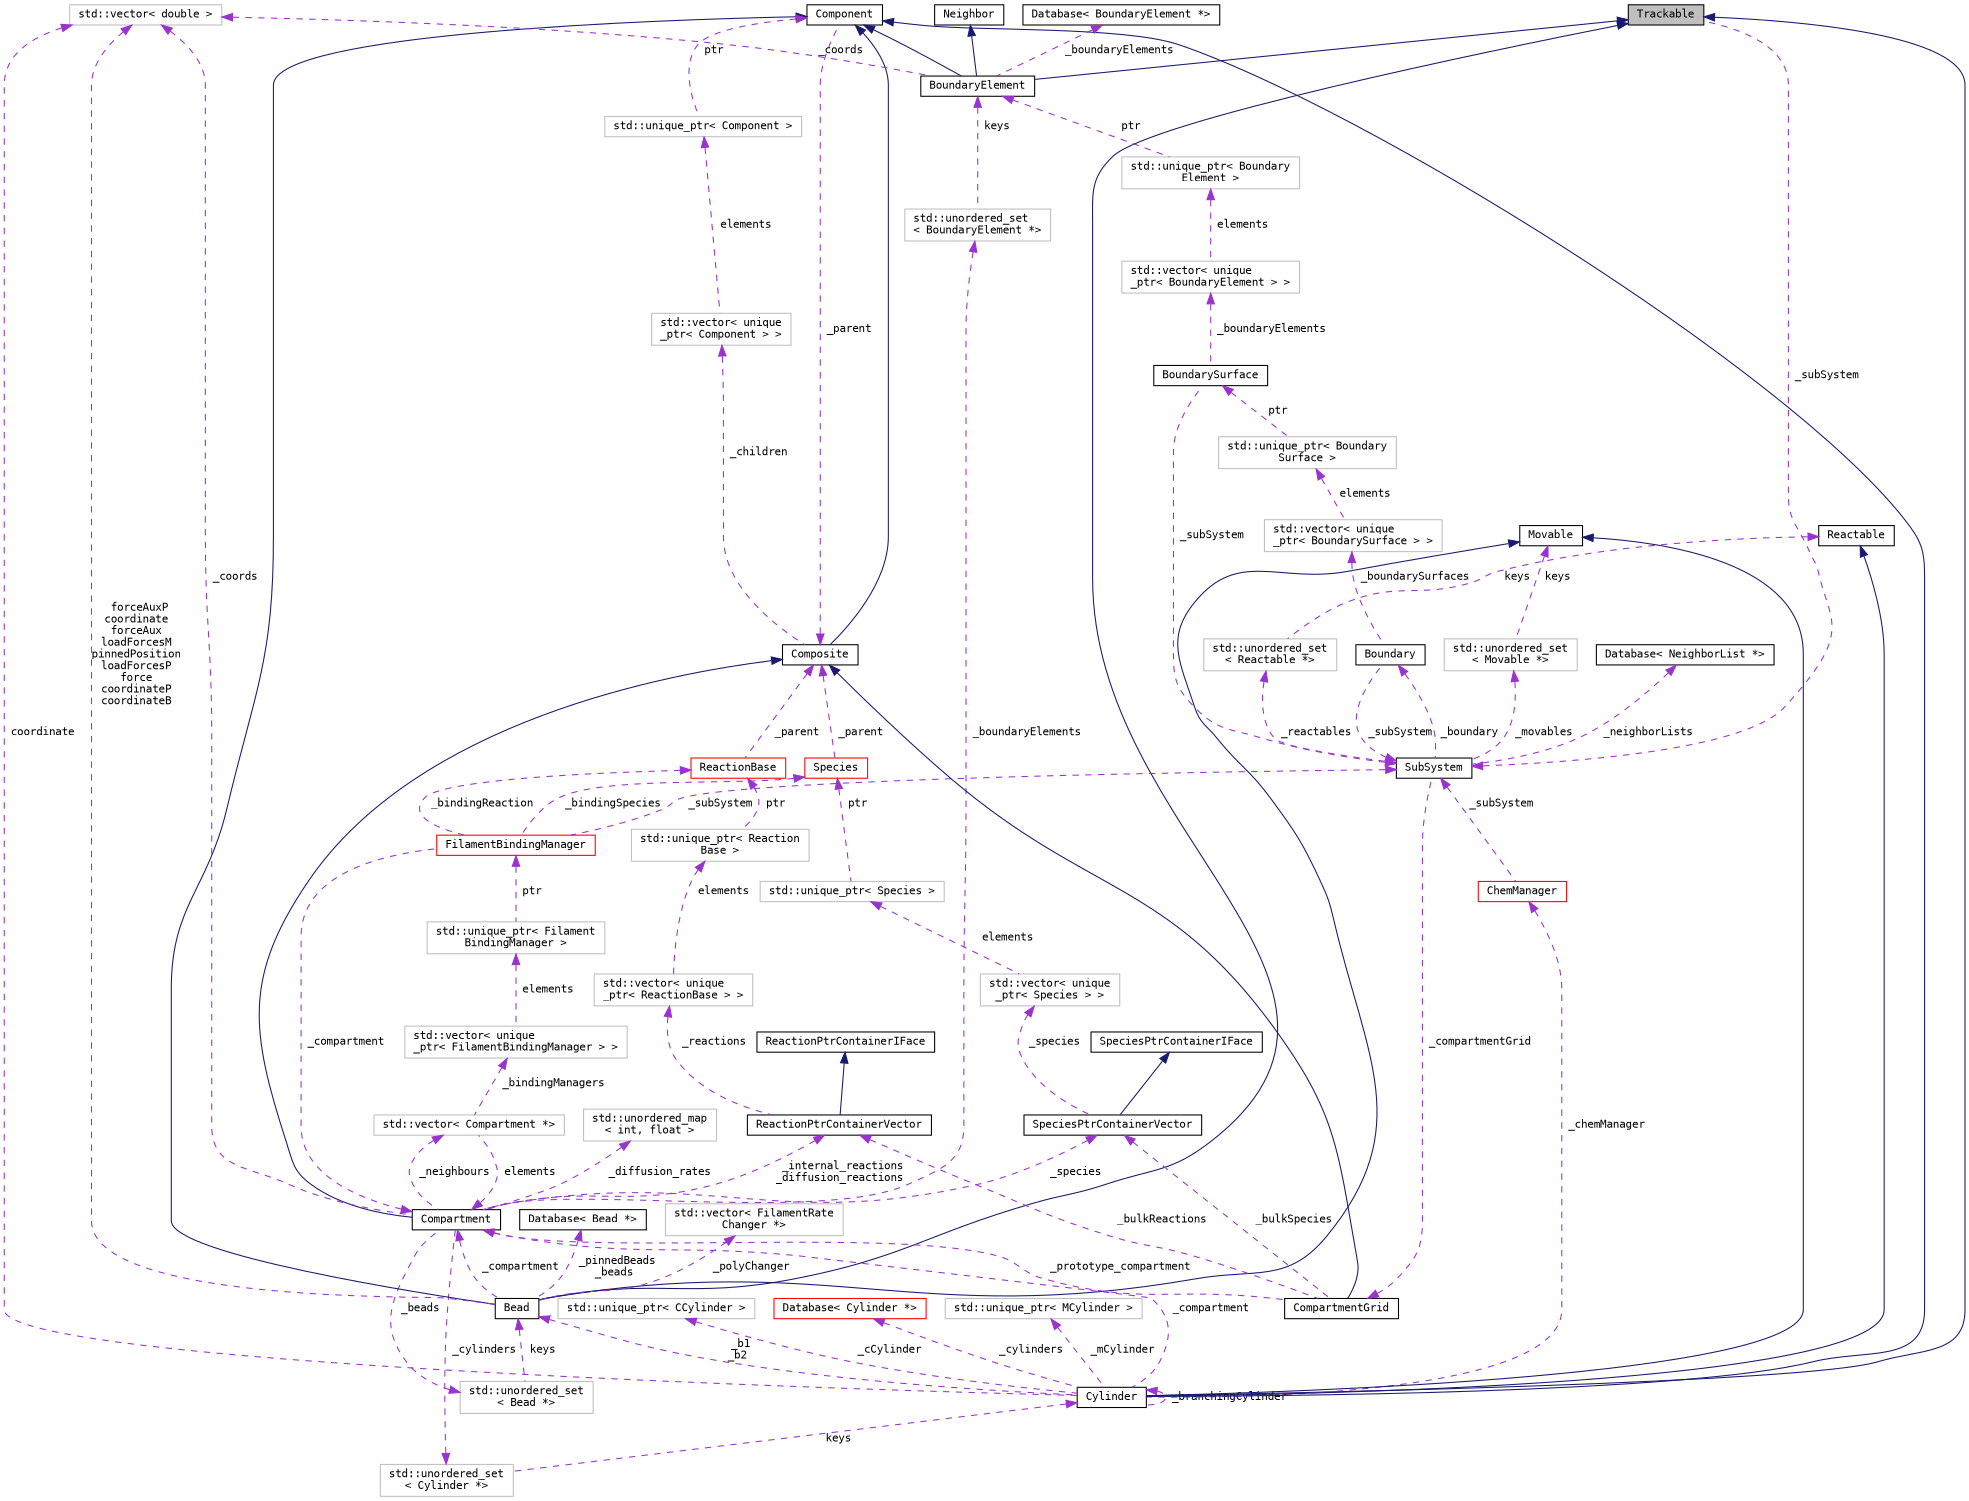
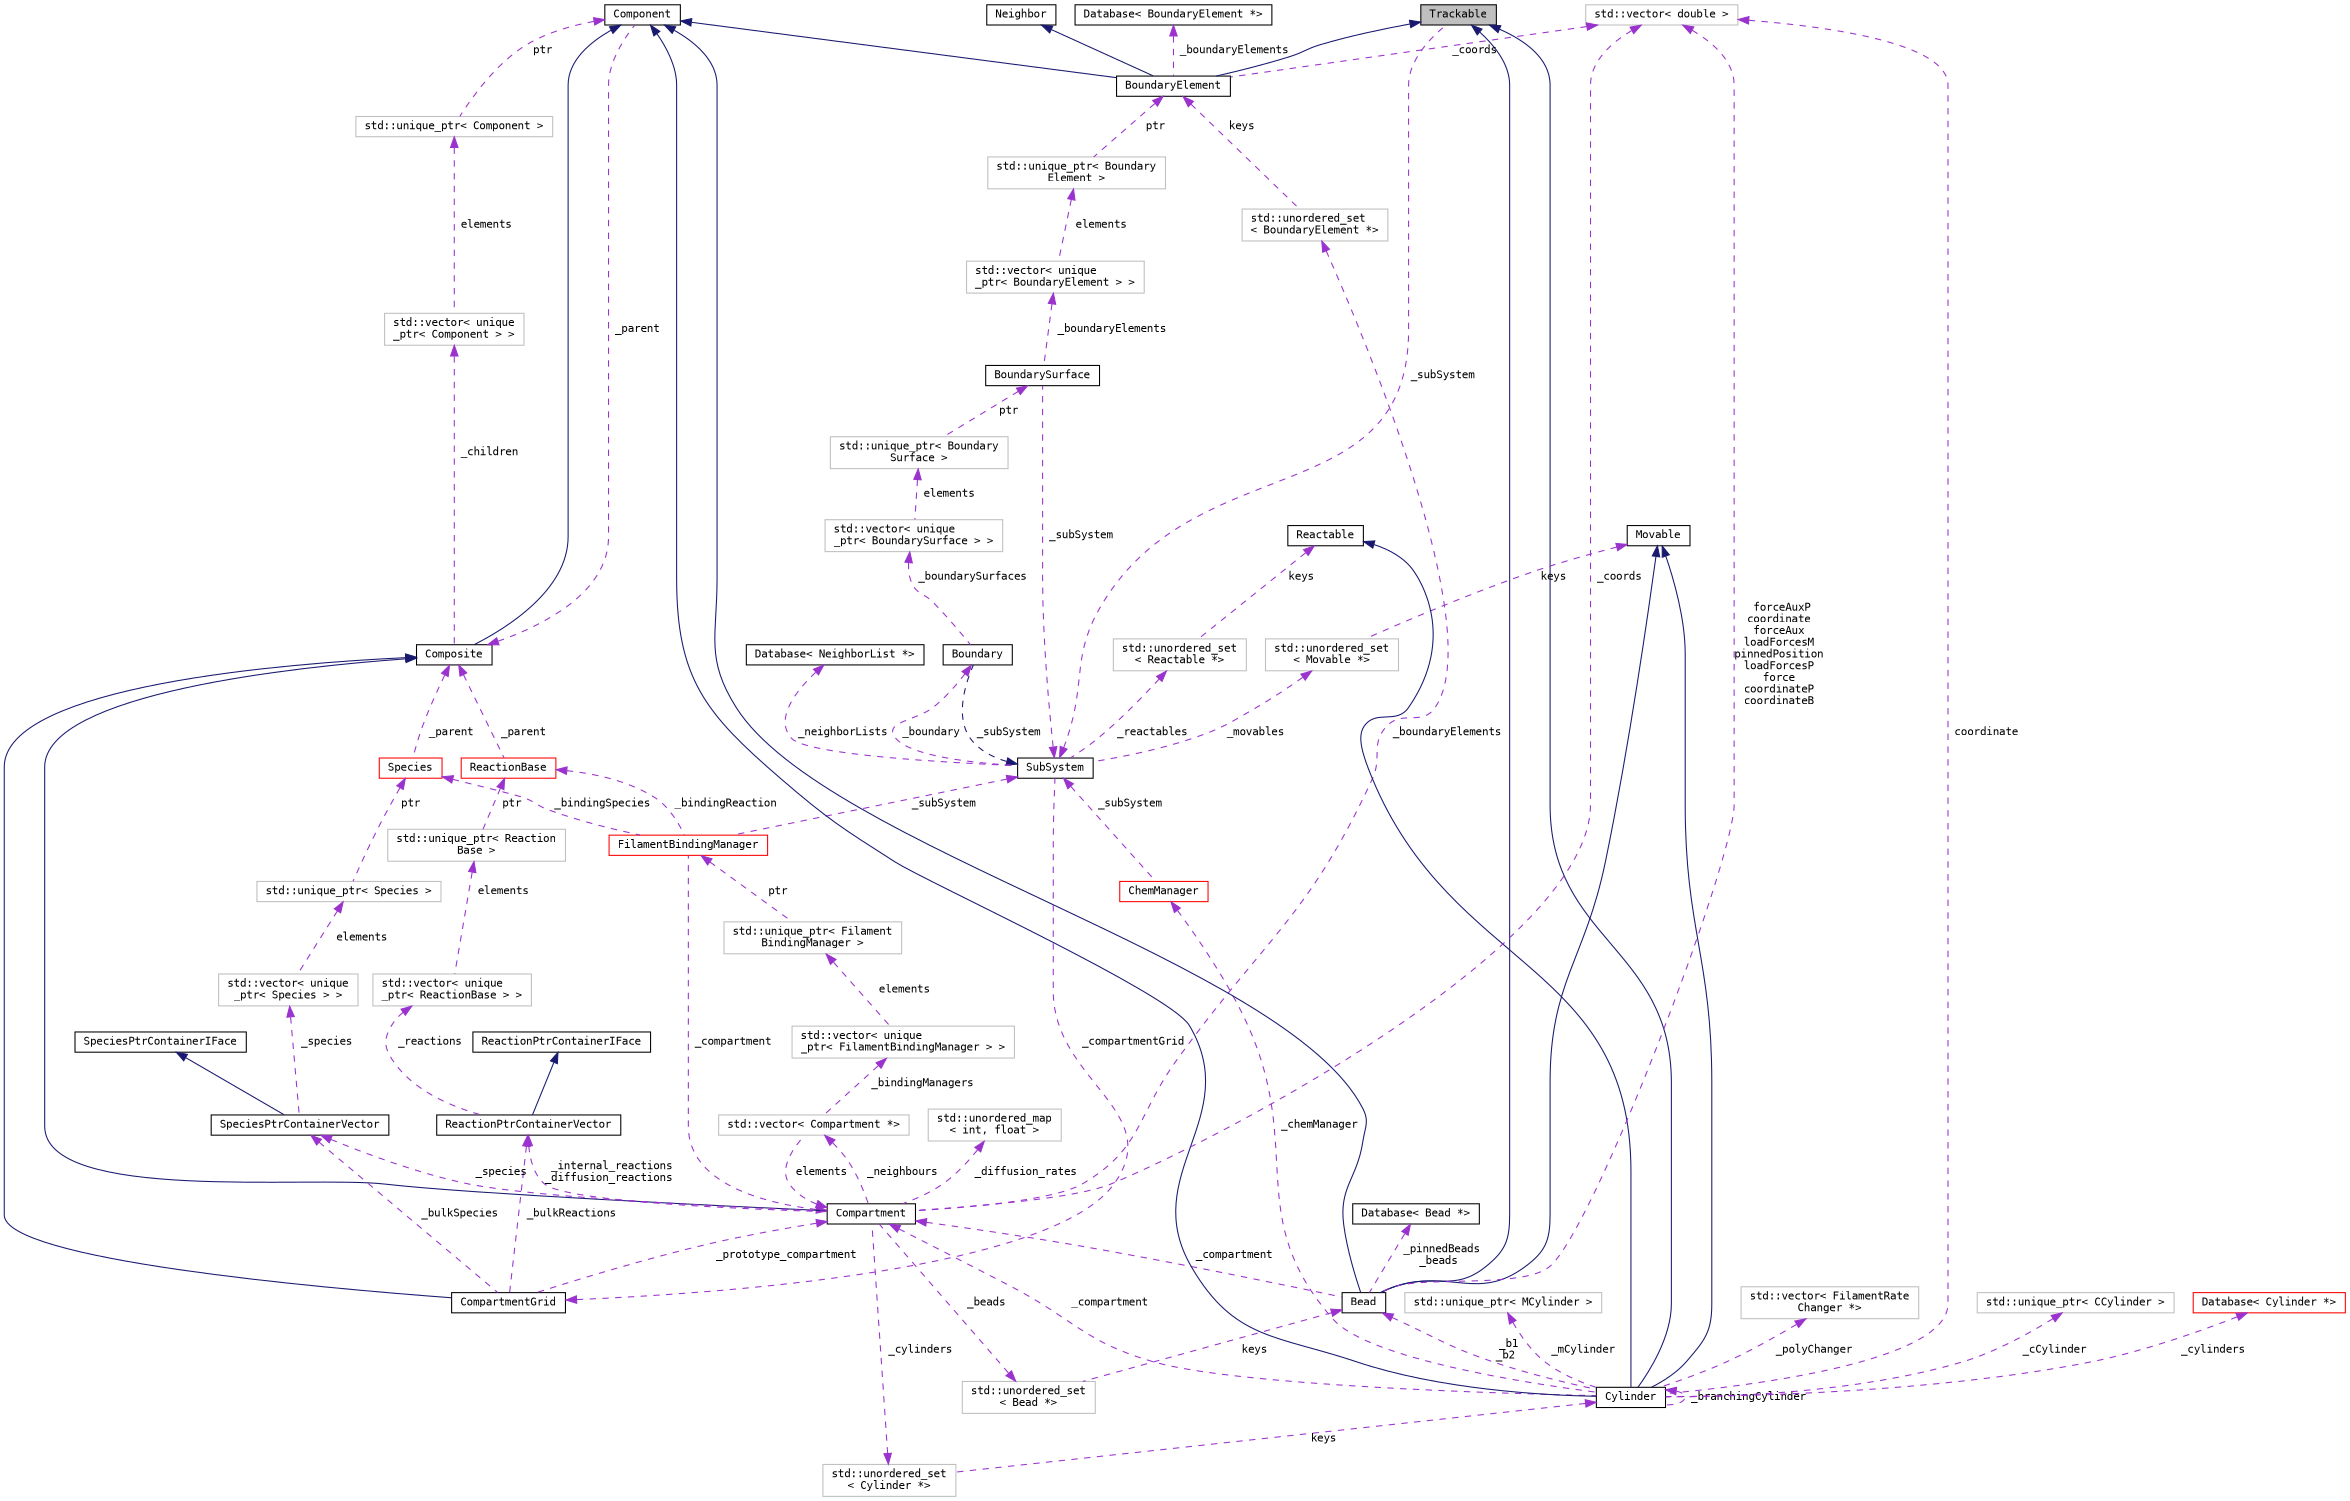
  digraph {
    fontname="DejaVu Sans Mono"
    node [color=grey75 fillcolor=white fontname="DejaVu Sans Mono" fontsize=10 shape=record style=filled]
    edge [color=darkorchid3 dir=back fontname="DejaVu Sans Mono" fontsize=10 labelfontname=Helvetica labelfontsize=10 style=dashed]
    n1 [color=black fillcolor=grey75 fontcolor=black height=0.2 label=Trackable width=0.4]
    n2 [color=black height=0.2 label=BoundaryElement width=0.4]
    n3 [color=black height=0.2 label=Bead width=0.4]
    n4 [color=black height=0.2 label=Cylinder width=0.4]
    n5 [height=0.2 label="std::unique_ptr\< Boundary\lElement \>" width=0.4]
    n6 [height=0.2 label="std::unordered_set\l\< BoundaryElement *\>" width=0.4]
    n7 [height=0.2 label="std::unordered_set\l\< Bead *\>" width=0.4]
    n8 [height=0.2 label="std::unordered_set\l\< Cylinder *\>" width=0.4]
    n9 [color=black height=0.2 label=SubSystem width=0.4]
    n10 [color=black height=0.2 label=Boundary width=0.4]
    n11 [color=black height=0.2 label=BoundarySurface width=0.4]
    n12 [color=red height=0.2 label=ChemManager width=0.4]
    n13 [color=red height=0.2 label=FilamentBindingManager width=0.4]
    n14 [height=0.2 label="std::unique_ptr\< Boundary\lSurface \>" width=0.4]
    n15 [height=0.2 label="std::unique_ptr\< Filament\lBindingManager \>" width=0.4]
    n16 [height=0.2 label="std::unordered_set\l\< Movable *\>" width=0.4]
    n17 [color=black height=0.2 label=Movable width=0.4]
    n18 [height=0.2 label="std::unordered_set\l\< Reactable *\>" width=0.4]
    n19 [color=black height=0.2 label=Reactable width=0.4]
    n20 [height=0.2 label="std::vector\< unique\l_ptr\< BoundarySurface \> \>" width=0.4]
    n21 [height=0.2 label="std::vector\< unique\l_ptr\< BoundaryElement \> \>" width=0.4]
    n22 [color=black height=0.2 label=Compartment width=0.4]
    n23 [color=black height=0.2 label=Component width=0.4]
    n24 [color=black height=0.2 label=Composite width=0.4]
    n25 [height=0.2 label="std::unique_ptr\< Component \>" width=0.4]
    n26 [color=black height=0.2 label=CompartmentGrid width=0.4]
    n27 [color=red height=0.2 label=ReactionBase width=0.4]
    n28 [color=red height=0.2 label=Species width=0.4]
    n29 [height=0.2 label="std::vector\< unique\l_ptr\< Component \> \>" width=0.4]
    n30 [height=0.2 label="std::vector\< Compartment *\>" width=0.4]
    n31 [height=0.2 label="std::unique_ptr\< Reaction\lBase \>" width=0.4]
    n32 [height=0.2 label="std::unique_ptr\< Species \>" width=0.4]
    n33 [color=black height=0.2 label=Neighbor width=0.4]
    n34 [color=black height=0.2 label="Database\< BoundaryElement *\>" width=0.4]
    n35 [height=0.2 label="std::vector\< double \>" width=0.4]
    n36 [color=black height=0.2 label="Database\< Bead *\>" width=0.4]
    n37 [height=0.2 label="std::vector\< FilamentRate\lChanger *\>" width=0.4]
    n38 [height=0.2 label="std::unique_ptr\< CCylinder \>" width=0.4]
    n39 [color=red height=0.2 label="Database\< Cylinder *\>" width=0.4]
    n40 [height=0.2 label="std::unique_ptr\< MCylinder \>" width=0.4]
    n41 [color=black height=0.2 label=ReactionPtrContainerVector width=0.4]
    n42 [color=black height=0.2 label=ReactionPtrContainerIFace width=0.4]
    n43 [height=0.2 label="std::vector\< unique\l_ptr\< ReactionBase \> \>" width=0.4]
    n44 [height=0.2 label="std::unordered_map\l\< int, float \>" width=0.4]
    n45 [height=0.2 label="std::vector\< unique\l_ptr\< FilamentBindingManager \> \>" width=0.4]
    n46 [height=0.2 label="std::vector\< unique\l_ptr\< Species \> \>" width=0.4]
    n47 [color=black height=0.2 label=SpeciesPtrContainerVector width=0.4]
    n48 [color=black height=0.2 label=SpeciesPtrContainerIFace width=0.4]
    n49 [color=black height=0.2 label="Database\< NeighborList *\>" width=0.4]
    n1 -> n2 [color=midnightblue style=solid]
    n1 -> n3 [color=midnightblue style=solid]
    n1 -> n4 [color=midnightblue style=solid]
    n2 -> n5 [label=" ptr"]
    n2 -> n6 [label=" keys"]
    n3 -> n4 [label=" _b1\n_b2"]
    n3 -> n7 [label=" keys"]
    n4 -> n4 [label=" _branchingCylinder"]
    n4 -> n8 [label=" keys"]
    n5 -> n21 [label=" elements"]
    n6 -> n22 [label=" _boundaryElements"]
    n7 -> n22 [label=" _beads"]
    n8 -> n22 [label=" _cylinders"]
    n9 -> n1 [label=" _subSystem"]
-   n9 -> n10 [label=" _subSystem"]
+   n9 -> n10 [color=midnightblue label=" _subSystem"]
    n9 -> n11 [label=" _subSystem"]
    n9 -> n12 [label=" _subSystem"]
    n9 -> n13 [label=" _subSystem"]
    n10 -> n9 [label=" _boundary"]
    n11 -> n14 [label=" ptr"]
    n12 -> n4 [label=" _chemManager"]
    n13 -> n15 [label=" ptr"]
    n14 -> n20 [label=" elements"]
    n15 -> n45 [label=" elements"]
    n16 -> n9 [label=" _movables"]
    n17 -> n3 [color=midnightblue style=solid]
    n17 -> n4 [color=midnightblue style=solid]
    n17 -> n16 [label=" keys"]
    n18 -> n9 [label=" _reactables"]
    n19 -> n4 [color=midnightblue style=solid]
    n19 -> n18 [label=" keys"]
    n20 -> n10 [label=" _boundarySurfaces"]
    n21 -> n11 [label=" _boundaryElements"]
    n22 -> n3 [label=" _compartment"]
    n22 -> n4 [label=" _compartment"]
    n22 -> n13 [label=" _compartment"]
    n22 -> n26 [label=" _prototype_compartment"]
    n22 -> n30 [label=" elements"]
    n23 -> n2 [color=midnightblue style=solid]
    n23 -> n3 [color=midnightblue style=solid]
    n23 -> n4 [color=midnightblue style=solid]
    n23 -> n24 [color=midnightblue style=solid]
    n23 -> n25 [label=" ptr"]
    n24 -> n22 [color=midnightblue style=solid]
    n24 -> n23 [label=" _parent"]
    n24 -> n26 [color=midnightblue style=solid]
    n24 -> n27 [label=" _parent"]
    n24 -> n28 [label=" _parent"]
    n25 -> n29 [label=" elements"]
    n26 -> n9 [label=" _compartmentGrid"]
    n27 -> n13 [label=" _bindingReaction"]
    n27 -> n31 [label=" ptr"]
    n28 -> n13 [label=" _bindingSpecies"]
    n28 -> n32 [label=" ptr"]
    n29 -> n24 [label=" _children"]
    n30 -> n22 [label=" _neighbours"]
    n31 -> n43 [label=" elements"]
    n32 -> n46 [label=" elements"]
    n33 -> n2 [color=midnightblue style=solid]
    n34 -> n2 [label=" _boundaryElements"]
    n35 -> n2 [label=" _coords"]
    n35 -> n3 [label=" forceAuxP\ncoordinate\nforceAux\nloadForcesM\npinnedPosition\nloadForcesP\nforce\ncoordinateP\ncoordinateB"]
    n35 -> n4 [label=" coordinate"]
    n35 -> n22 [label=" _coords"]
    n36 -> n3 [label=" _pinnedBeads\n_beads"]
-   n37 -> n3 [label=" _polyChanger"]
+   n37 -> n4 [label=" _polyChanger"]
    n38 -> n4 [label=" _cCylinder"]
    n39 -> n4 [label=" _cylinders"]
    n40 -> n4 [label=" _mCylinder"]
    n41 -> n22 [label=" _internal_reactions\n_diffusion_reactions"]
    n41 -> n26 [label=" _bulkReactions"]
    n42 -> n41 [color=midnightblue style=solid]
    n43 -> n41 [label=" _reactions"]
    n44 -> n22 [label=" _diffusion_rates"]
    n45 -> n30 [label=" _bindingManagers"]
    n46 -> n47 [label=" _species"]
    n47 -> n22 [label=" _species"]
    n47 -> n26 [label=" _bulkSpecies"]
    n48 -> n47 [color=midnightblue style=solid]
    n49 -> n9 [label=" _neighborLists"]
  }
